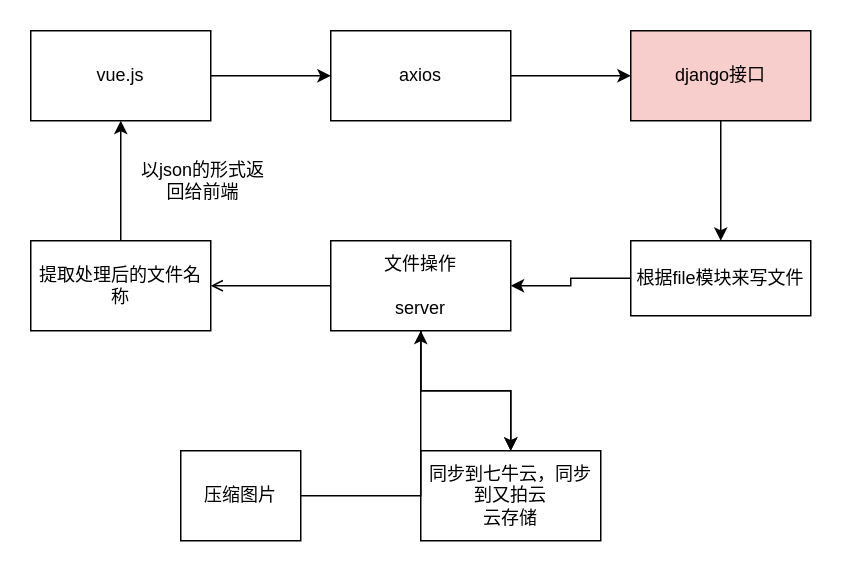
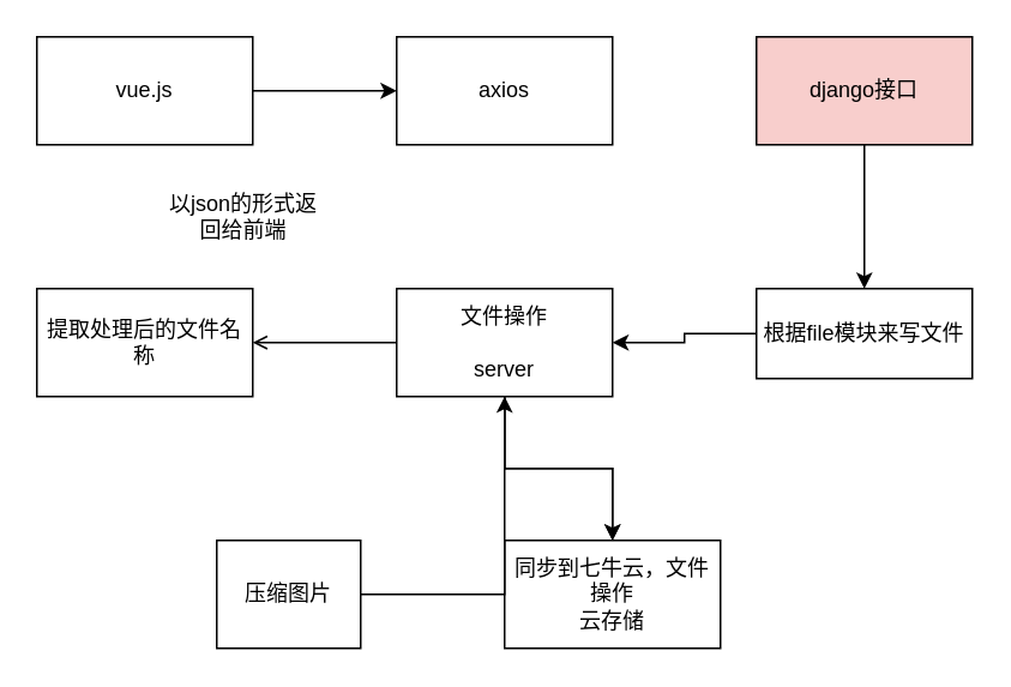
  <mxCell id="0" />
  <mxCell id="1" parent="0" />
  <mxCell id="2" value="" style="edgeStyle=orthogonalEdgeStyle;rounded=0;orthogonalLoop=1;jettySize=auto;html=1;" edge="1" parent="1" source="3" target="5"><mxGeometry relative="1" as="geometry" /></mxCell>
  <mxCell id="3" value="vue.js" style="rounded=0;whiteSpace=wrap;html=1;" vertex="1" parent="1"><mxGeometry x="20" y="20" width="120" height="60" as="geometry" /></mxCell>
- <mxCell id="4" value="" style="edgeStyle=orthogonalEdgeStyle;rounded=0;orthogonalLoop=1;jettySize=auto;html=1;" edge="1" parent="1" source="5" target="7"><mxGeometry relative="1" as="geometry" /></mxCell>
  <mxCell id="5" value="axios" style="rounded=0;whiteSpace=wrap;html=1;" vertex="1" parent="1"><mxGeometry x="220" y="20" width="120" height="60" as="geometry" /></mxCell>
  <mxCell id="6" value="" style="edgeStyle=orthogonalEdgeStyle;rounded=0;orthogonalLoop=1;jettySize=auto;html=1;" edge="1" parent="1" source="7" target="9"><mxGeometry relative="1" as="geometry" /></mxCell>
  <mxCell id="7" value="django接口" style="rounded=0;whiteSpace=wrap;html=1;fillColor=#f8cecc;" vertex="1" parent="1"><mxGeometry x="420" y="20" width="120" height="60" as="geometry" /></mxCell>
  <mxCell id="8" value="" style="edgeStyle=orthogonalEdgeStyle;rounded=0;orthogonalLoop=1;jettySize=auto;html=1;" edge="1" parent="1" source="9" target="13"><mxGeometry relative="1" as="geometry" /></mxCell>
  <mxCell id="9" value="根据file模块来写文件" style="rounded=0;whiteSpace=wrap;html=1;" vertex="1" parent="1"><mxGeometry x="420" y="160" width="120" height="50" as="geometry" /></mxCell>
  <mxCell id="10" value="" style="edgeStyle=orthogonalEdgeStyle;rounded=0;orthogonalLoop=1;jettySize=auto;html=1;" edge="1" parent="1" source="13" target="16"><mxGeometry relative="1" as="geometry" /></mxCell>
  <mxCell id="11" value="" style="edgeStyle=orthogonalEdgeStyle;rounded=0;orthogonalLoop=1;jettySize=auto;html=1;" edge="1" parent="1" source="13" target="16"><mxGeometry relative="1" as="geometry" /></mxCell>
  <mxCell id="12" value="" style="edgeStyle=orthogonalEdgeStyle;rounded=0;orthogonalLoop=1;jettySize=auto;html=1;endArrow=open;" edge="1" parent="1" source="13" target="15"><mxGeometry relative="1" as="geometry" /></mxCell>
  <mxCell id="13" value="文件操作&lt;br&gt;&lt;br&gt;server" style="rounded=0;whiteSpace=wrap;html=1;" vertex="1" parent="1"><mxGeometry x="220" y="160" width="120" height="60" as="geometry" /></mxCell>
- <mxCell id="14" value="" style="edgeStyle=orthogonalEdgeStyle;rounded=0;orthogonalLoop=1;jettySize=auto;html=1;" edge="1" parent="1" source="15" target="3"><mxGeometry relative="1" as="geometry" /></mxCell>
  <mxCell id="15" value="提取处理后的文件名称" style="rounded=0;whiteSpace=wrap;html=1;" vertex="1" parent="1"><mxGeometry x="20" y="160" width="120" height="60" as="geometry" /></mxCell>
- <mxCell id="16" value="同步到七牛云，同步到又拍云&lt;br&gt;云存储" style="rounded=0;whiteSpace=wrap;html=1;" vertex="1" parent="1"><mxGeometry x="280" y="300" width="120" height="60" as="geometry" /></mxCell>
+ <mxCell id="16" value="同步到七牛云，文件操作&lt;br&gt;云存储" style="rounded=0;whiteSpace=wrap;html=1;" vertex="1" parent="1"><mxGeometry x="280" y="300" width="120" height="60" as="geometry" /></mxCell>
  <mxCell id="17" style="edgeStyle=orthogonalEdgeStyle;rounded=0;orthogonalLoop=1;jettySize=auto;html=1;" edge="1" parent="1" source="18" target="13"><mxGeometry relative="1" as="geometry" /></mxCell>
  <mxCell id="18" value="压缩图片" style="rounded=0;whiteSpace=wrap;html=1;" vertex="1" parent="1"><mxGeometry x="120" y="300" width="80" height="60" as="geometry" /></mxCell>
  <mxCell id="19" value="以json的形式返回给前端&lt;br&gt;" style="text;html=1;strokeColor=none;fillColor=none;align=center;verticalAlign=middle;whiteSpace=wrap;rounded=0;" vertex="1" parent="1"><mxGeometry x="90" y="110" width="90" height="20" as="geometry" /></mxCell>
